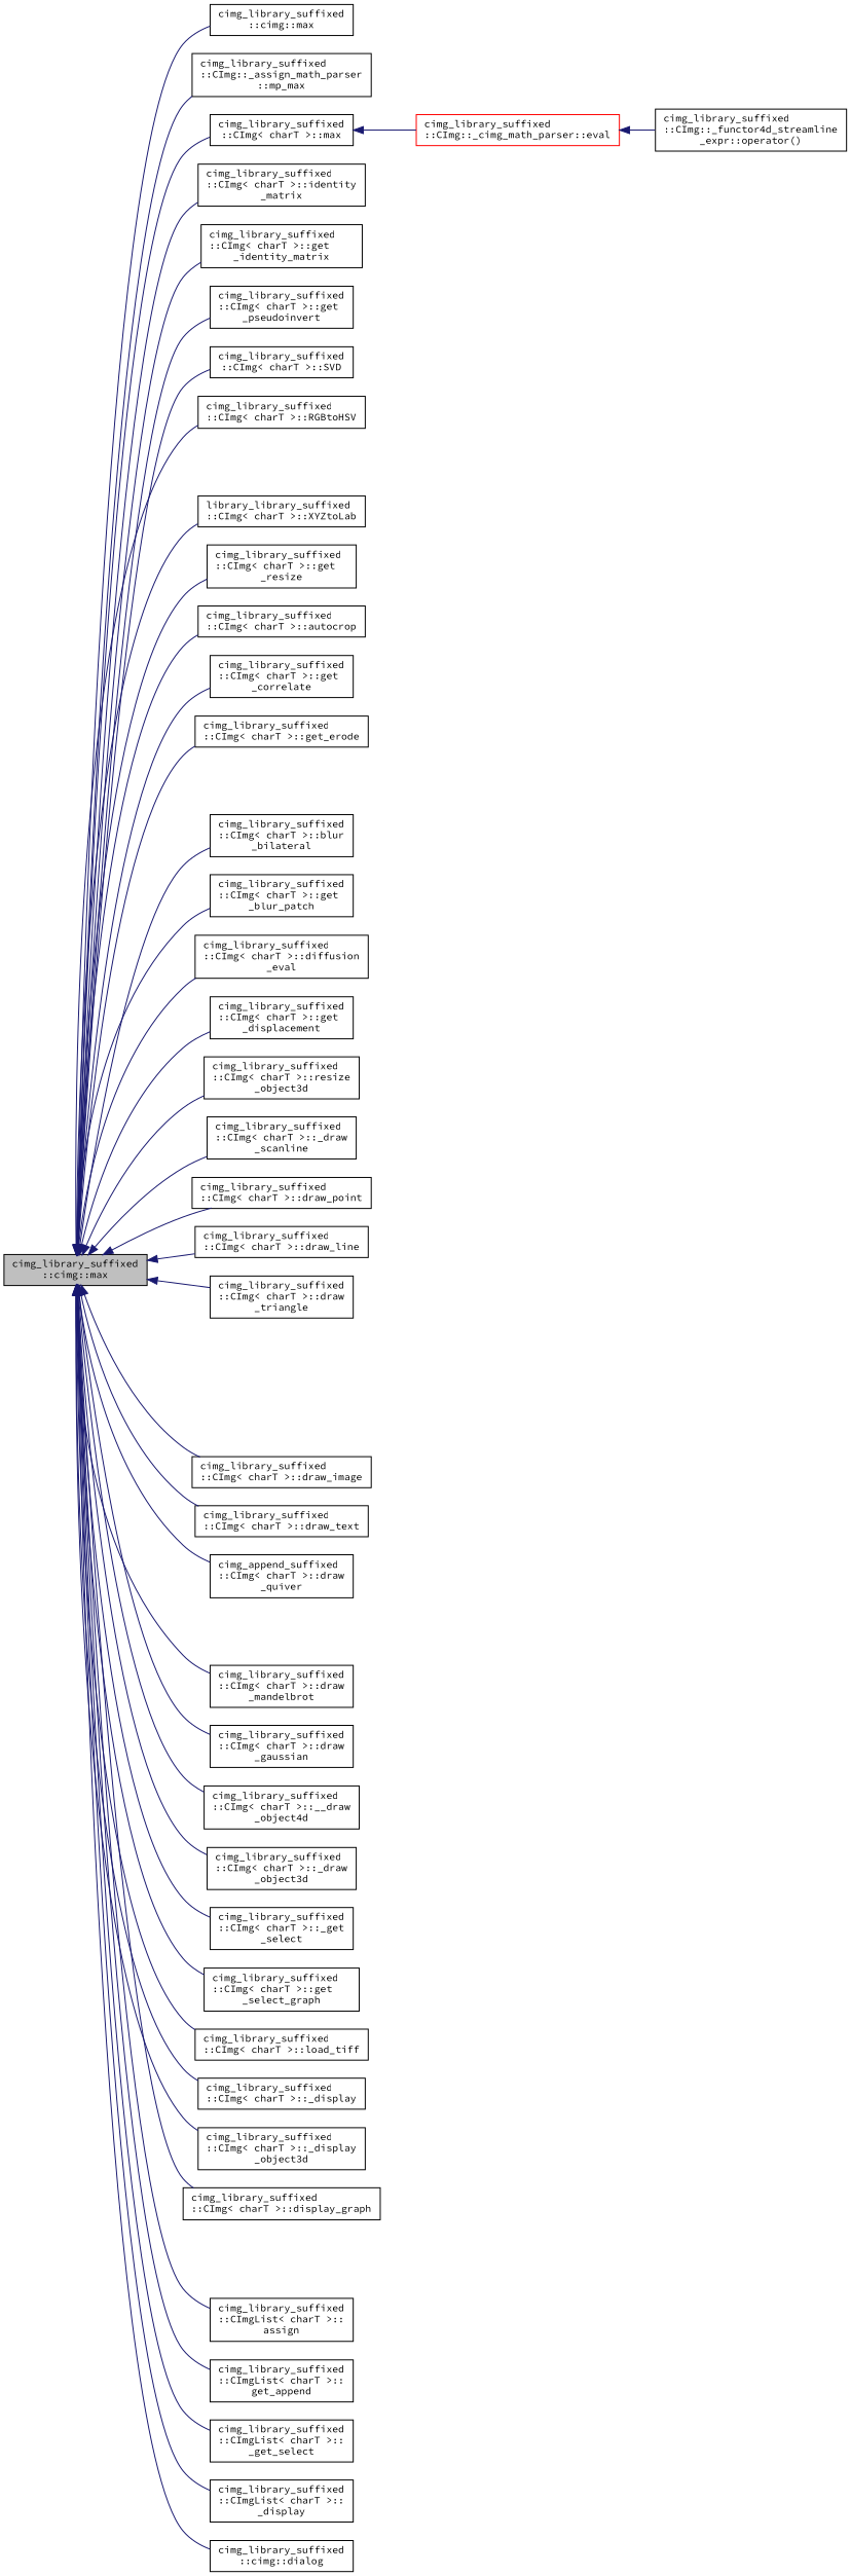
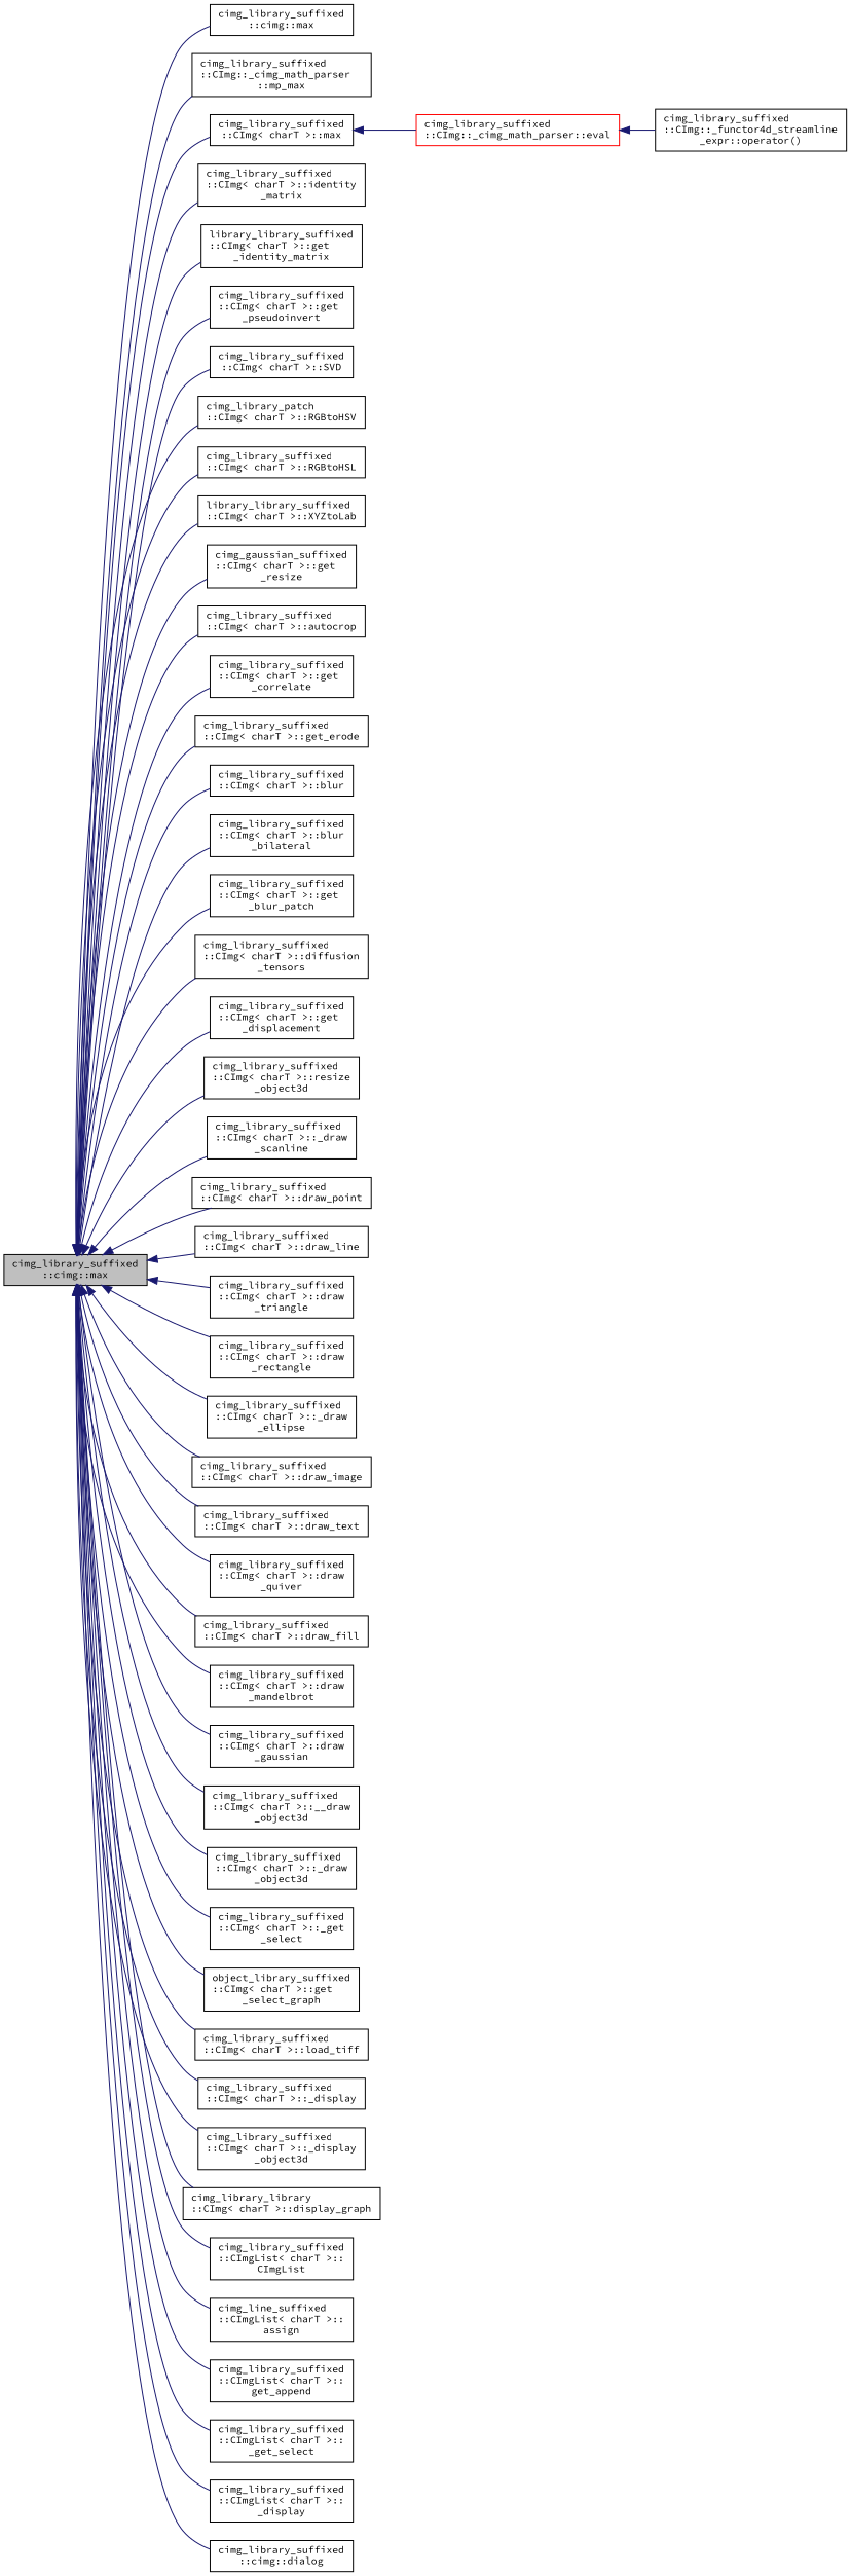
  digraph {
    fontname="Source Code Pro"
    rankdir=LR
    node [color=black fillcolor=white fontname="Source Code Pro" fontsize=10 shape=record style=filled]
    edge [color=midnightblue dir=back fontname="Source Code Pro" fontsize=10 labelfontname=Helvetica labelfontsize=10 style=solid]
    n1 [fillcolor=grey75 fontcolor=black height=0.2 label="cimg_library_suffixed\l::cimg::max" width=0.4]
    n2 [height=0.2 label="cimg_library_suffixed\l::cimg::max" width=0.4]
-   n3 [height=0.2 label="cimg_library_suffixed\l::CImg::_assign_math_parser\l::mp_max" width=0.4]
+   n3 [height=0.2 label="cimg_library_suffixed\l::CImg::_cimg_math_parser\l::mp_max" width=0.4]
    n4 [height=0.2 label="cimg_library_suffixed\l::CImg\< charT \>::max" width=0.4]
    n5 [height=0.2 label="cimg_library_suffixed\l::CImg\< charT \>::identity\l_matrix" width=0.4]
-   n6 [height=0.2 label="cimg_library_suffixed\l::CImg\< charT \>::get\l_identity_matrix" width=0.4]
+   n6 [height=0.2 label="library_library_suffixed\l::CImg\< charT \>::get\l_identity_matrix" width=0.4]
    n7 [height=0.2 label="cimg_library_suffixed\l::CImg\< charT \>::get\l_pseudoinvert" width=0.4]
    n8 [height=0.2 label="cimg_library_suffixed\l::CImg\< charT \>::SVD" width=0.4]
-   n9 [height=0.2 label="cimg_library_suffixed\l::CImg\< charT \>::RGBtoHSV" width=0.4]
+   n9 [height=0.2 label="cimg_library_patch\l::CImg\< charT \>::RGBtoHSV" width=0.4]
+   n10 [height=0.2 label="cimg_library_suffixed\l::CImg\< charT \>::RGBtoHSL" width=0.4]
    n11 [height=0.2 label="library_library_suffixed\l::CImg\< charT \>::XYZtoLab" width=0.4]
-   n12 [height=0.2 label="cimg_library_suffixed\l::CImg\< charT \>::get\l_resize" width=0.4]
+   n12 [height=0.2 label="cimg_gaussian_suffixed\l::CImg\< charT \>::get\l_resize" width=0.4]
    n13 [height=0.2 label="cimg_library_suffixed\l::CImg\< charT \>::autocrop" width=0.4]
    n14 [height=0.2 label="cimg_library_suffixed\l::CImg\< charT \>::get\l_correlate" width=0.4]
    n15 [height=0.2 label="cimg_library_suffixed\l::CImg\< charT \>::get_erode" width=0.4]
+   n16 [height=0.2 label="cimg_library_suffixed\l::CImg\< charT \>::blur" width=0.4]
    n17 [height=0.2 label="cimg_library_suffixed\l::CImg\< charT \>::blur\l_bilateral" width=0.4]
    n18 [height=0.2 label="cimg_library_suffixed\l::CImg\< charT \>::get\l_blur_patch" width=0.4]
-   n19 [height=0.2 label="cimg_library_suffixed\l::CImg\< charT \>::diffusion\l_eval" width=0.4]
+   n19 [height=0.2 label="cimg_library_suffixed\l::CImg\< charT \>::diffusion\l_tensors" width=0.4]
    n20 [height=0.2 label="cimg_library_suffixed\l::CImg\< charT \>::get\l_displacement" width=0.4]
    n21 [height=0.2 label="cimg_library_suffixed\l::CImg\< charT \>::resize\l_object3d" width=0.4]
    n22 [height=0.2 label="cimg_library_suffixed\l::CImg\< charT \>::_draw\l_scanline" width=0.4]
    n23 [height=0.2 label="cimg_library_suffixed\l::CImg\< charT \>::draw_point" width=0.4]
    n24 [height=0.2 label="cimg_library_suffixed\l::CImg\< charT \>::draw_line" width=0.4]
    n25 [height=0.2 label="cimg_library_suffixed\l::CImg\< charT \>::draw\l_triangle" width=0.4]
+   n26 [height=0.2 label="cimg_library_suffixed\l::CImg\< charT \>::draw\l_rectangle" width=0.4]
+   n27 [height=0.2 label="cimg_library_suffixed\l::CImg\< charT \>::_draw\l_ellipse" width=0.4]
    n28 [height=0.2 label="cimg_library_suffixed\l::CImg\< charT \>::draw_image" width=0.4]
    n29 [height=0.2 label="cimg_library_suffixed\l::CImg\< charT \>::draw_text" width=0.4]
-   n30 [height=0.2 label="cimg_append_suffixed\l::CImg\< charT \>::draw\l_quiver" width=0.4]
+   n30 [height=0.2 label="cimg_library_suffixed\l::CImg\< charT \>::draw\l_quiver" width=0.4]
+   n31 [height=0.2 label="cimg_library_suffixed\l::CImg\< charT \>::draw_fill" width=0.4]
    n32 [height=0.2 label="cimg_library_suffixed\l::CImg\< charT \>::draw\l_mandelbrot" width=0.4]
    n33 [height=0.2 label="cimg_library_suffixed\l::CImg\< charT \>::draw\l_gaussian" width=0.4]
-   n34 [height=0.2 label="cimg_library_suffixed\l::CImg\< charT \>::__draw\l_object4d" width=0.4]
+   n34 [height=0.2 label="cimg_library_suffixed\l::CImg\< charT \>::__draw\l_object3d" width=0.4]
    n35 [height=0.2 label="cimg_library_suffixed\l::CImg\< charT \>::_draw\l_object3d" width=0.4]
    n36 [height=0.2 label="cimg_library_suffixed\l::CImg\< charT \>::_get\l_select" width=0.4]
-   n37 [height=0.2 label="cimg_library_suffixed\l::CImg\< charT \>::get\l_select_graph" width=0.4]
+   n37 [height=0.2 label="object_library_suffixed\l::CImg\< charT \>::get\l_select_graph" width=0.4]
    n38 [height=0.2 label="cimg_library_suffixed\l::CImg\< charT \>::load_tiff" width=0.4]
    n39 [height=0.2 label="cimg_library_suffixed\l::CImg\< charT \>::_display" width=0.4]
    n40 [height=0.2 label="cimg_library_suffixed\l::CImg\< charT \>::_display\l_object3d" width=0.4]
-   n41 [height=0.2 label="cimg_library_suffixed\l::CImg\< charT \>::display_graph" width=0.4]
-   n43 [height=0.2 label="cimg_library_suffixed\l::CImgList\< charT \>::\lassign" width=0.4]
+   n41 [height=0.2 label="cimg_library_library\l::CImg\< charT \>::display_graph" width=0.4]
+   n42 [height=0.2 label="cimg_library_suffixed\l::CImgList\< charT \>::\lCImgList" width=0.4]
+   n43 [height=0.2 label="cimg_line_suffixed\l::CImgList\< charT \>::\lassign" width=0.4]
    n44 [height=0.2 label="cimg_library_suffixed\l::CImgList\< charT \>::\lget_append" width=0.4]
    n45 [height=0.2 label="cimg_library_suffixed\l::CImgList\< charT \>::\l_get_select" width=0.4]
    n46 [height=0.2 label="cimg_library_suffixed\l::CImgList\< charT \>::\l_display" width=0.4]
    n47 [height=0.2 label="cimg_library_suffixed\l::cimg::dialog" width=0.4]
    n48 [color=red height=0.2 label="cimg_library_suffixed\l::CImg::_cimg_math_parser::eval" width=0.4]
    n49 [height=0.2 label="cimg_library_suffixed\l::CImg::_functor4d_streamline\l_expr::operator()" width=0.4]
    n1 -> n2
    n1 -> n3
    n1 -> n4
    n1 -> n5
    n1 -> n6
    n1 -> n7
    n1 -> n8
    n1 -> n9
+   n1 -> n10
    n1 -> n11
    n1 -> n12
    n1 -> n13
    n1 -> n14
    n1 -> n15
+   n1 -> n16
    n1 -> n17
    n1 -> n18
    n1 -> n19
    n1 -> n20
    n1 -> n21
    n1 -> n22
    n1 -> n23
    n1 -> n24
    n1 -> n25
+   n1 -> n26
+   n1 -> n27
    n1 -> n28
    n1 -> n29
    n1 -> n30
+   n1 -> n31
    n1 -> n32
    n1 -> n33
    n1 -> n34
    n1 -> n35
    n1 -> n36
    n1 -> n37
    n1 -> n38
    n1 -> n39
    n1 -> n40
    n1 -> n41
+   n1 -> n42
    n1 -> n43
    n1 -> n44
    n1 -> n45
    n1 -> n46
    n1 -> n47
    n4 -> n48
    n48 -> n49
  }
